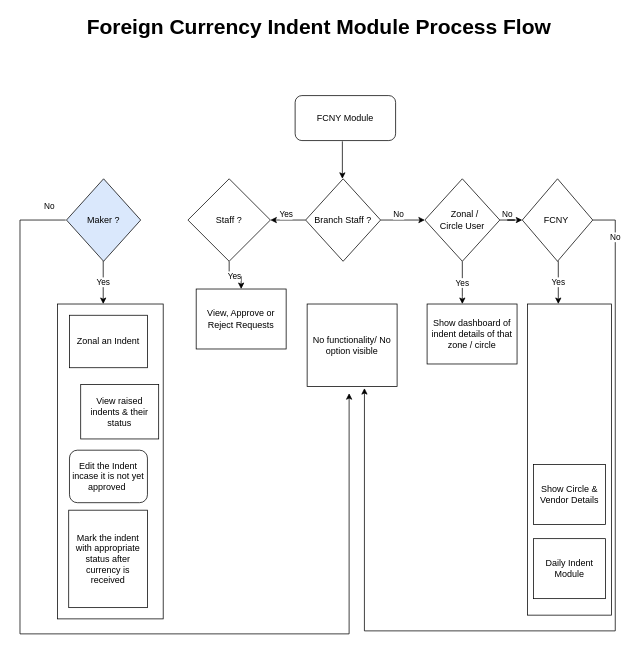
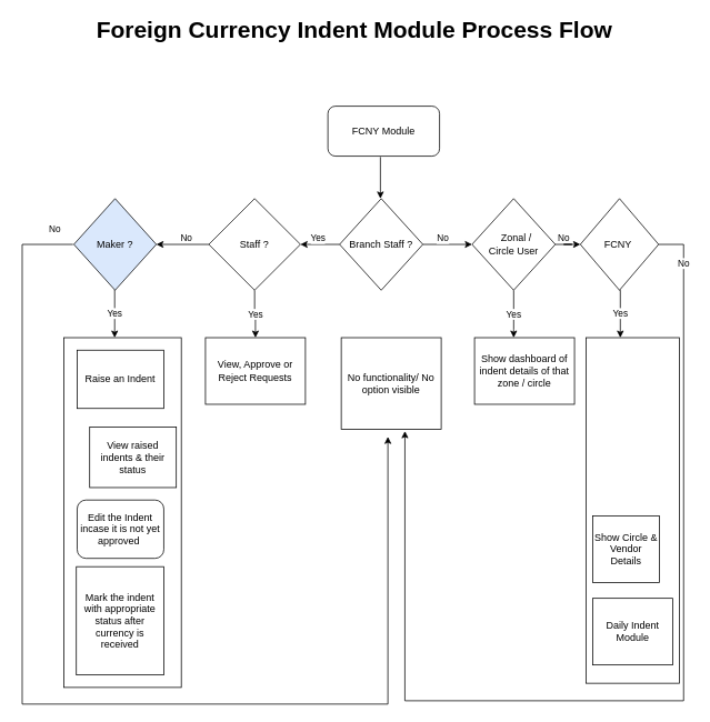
  <mxCell id="0" />
  <mxCell id="1" parent="0" />
  <mxCell id="2" value="FCNY Module" style="rounded=1;whiteSpace=wrap;html=1;fontSize=12;glass=0;strokeWidth=1;shadow=0;" parent="1" vertex="1"><mxGeometry x="393" y="127" width="134" height="60" as="geometry" /></mxCell>
  <mxCell id="3" value="" style="edgeStyle=orthogonalEdgeStyle;rounded=0;orthogonalLoop=1;jettySize=auto;html=1;" parent="1" edge="1"><mxGeometry relative="1" as="geometry"><mxPoint x="460" y="141" as="sourcePoint" /></mxGeometry></mxCell>
  <mxCell id="4" value="No" style="edgeLabel;html=1;align=center;verticalAlign=middle;resizable=0;points=[];" parent="3" vertex="1" connectable="0"><mxGeometry x="-0.287" y="-1" relative="1" as="geometry"><mxPoint y="-21" as="offset" /></mxGeometry></mxCell>
  <mxCell id="5" value="" style="endArrow=classic;html=1;rounded=0;" parent="1" edge="1"><mxGeometry width="50" height="50" relative="1" as="geometry"><mxPoint x="456" y="188" as="sourcePoint" /><mxPoint x="456" y="238" as="targetPoint" /></mxGeometry></mxCell>
  <mxCell id="6" value="" style="edgeStyle=orthogonalEdgeStyle;rounded=0;orthogonalLoop=1;jettySize=auto;html=1;entryX=0;entryY=0.5;entryDx=0;entryDy=0;" parent="1" source="10" target="19" edge="1"><mxGeometry relative="1" as="geometry"><mxPoint x="526" y="293" as="targetPoint" /></mxGeometry></mxCell>
  <mxCell id="7" value="No" style="edgeLabel;html=1;align=center;verticalAlign=middle;resizable=0;points=[];" parent="6" vertex="1" connectable="0"><mxGeometry x="-0.26" y="1" relative="1" as="geometry"><mxPoint x="1" y="-7" as="offset" /></mxGeometry></mxCell>
  <mxCell id="8" value="" style="edgeStyle=orthogonalEdgeStyle;rounded=0;orthogonalLoop=1;jettySize=auto;html=1;" parent="1" source="10" target="16" edge="1"><mxGeometry relative="1" as="geometry" /></mxCell>
  <mxCell id="9" value="Yes" style="edgeLabel;html=1;align=center;verticalAlign=middle;resizable=0;points=[];" parent="8" vertex="1" connectable="0"><mxGeometry x="-0.562" y="1" relative="1" as="geometry"><mxPoint x="-17" y="-9" as="offset" /></mxGeometry></mxCell>
  <mxCell id="10" value="Branch Staff ?" style="rhombus;whiteSpace=wrap;html=1;" parent="1" vertex="1"><mxGeometry x="407" y="238" width="100" height="110" as="geometry" /></mxCell>
  <mxCell id="11" value="Yes" style="edgeStyle=orthogonalEdgeStyle;rounded=0;orthogonalLoop=1;jettySize=auto;html=1;exitX=0.5;exitY=1;exitDx=0;exitDy=0;" parent="1" source="13" edge="1"><mxGeometry relative="1" as="geometry"><mxPoint x="744" y="332.787" as="sourcePoint" /><mxPoint x="744" y="405" as="targetPoint" /><Array as="points"><mxPoint x="744" y="348" /></Array></mxGeometry></mxCell>
  <mxCell id="12" value="No" style="edgeStyle=orthogonalEdgeStyle;rounded=0;orthogonalLoop=1;jettySize=auto;html=1;entryX=0.637;entryY=1.02;entryDx=0;entryDy=0;entryPerimeter=0;" parent="1" source="13" target="27" edge="1"><mxGeometry x="-0.914" relative="1" as="geometry"><mxPoint x="460" y="841" as="targetPoint" /><Array as="points"><mxPoint x="820" y="293" /><mxPoint x="820" y="841" /><mxPoint x="485" y="841" /></Array><mxPoint as="offset" /></mxGeometry></mxCell>
  <mxCell id="13" value="FCNY&amp;nbsp;" style="rhombus;whiteSpace=wrap;html=1;" parent="1" vertex="1"><mxGeometry x="696" y="238" width="94" height="110" as="geometry" /></mxCell>
+ <mxCell id="14" value="No" style="edgeStyle=orthogonalEdgeStyle;rounded=0;orthogonalLoop=1;jettySize=auto;html=1;entryX=1;entryY=0.5;entryDx=0;entryDy=0;exitX=0;exitY=0.5;exitDx=0;exitDy=0;" parent="1" source="16" target="30" edge="1"><mxGeometry x="-0.143" y="-8" relative="1" as="geometry"><mxPoint x="186" y="293" as="sourcePoint" /><mxPoint x="116" y="293" as="targetPoint" /><mxPoint as="offset" /></mxGeometry></mxCell>
  <mxCell id="15" value="Yes" style="edgeStyle=orthogonalEdgeStyle;rounded=0;orthogonalLoop=1;jettySize=auto;html=1;" parent="1" source="16" target="21" edge="1"><mxGeometry relative="1" as="geometry" /></mxCell>
  <mxCell id="16" value="Staff ?" style="rhombus;whiteSpace=wrap;html=1;" parent="1" vertex="1"><mxGeometry x="250" y="238" width="110" height="110" as="geometry" /></mxCell>
  <mxCell id="17" value="No" style="edgeStyle=orthogonalEdgeStyle;rounded=0;orthogonalLoop=1;jettySize=auto;html=1;" parent="1" source="19" target="13" edge="1"><mxGeometry x="0.2" y="8" relative="1" as="geometry"><mxPoint as="offset" /></mxGeometry></mxCell>
  <mxCell id="18" value="Yes" style="edgeStyle=orthogonalEdgeStyle;rounded=0;orthogonalLoop=1;jettySize=auto;html=1;" parent="1" source="19" target="20" edge="1"><mxGeometry relative="1" as="geometry"><Array as="points"><mxPoint x="616" y="395" /><mxPoint x="616" y="395" /></Array></mxGeometry></mxCell>
  <mxCell id="19" value="&lt;div&gt;&amp;nbsp; Zonal / Circle&lt;span style=&quot;background-color: initial;&quot;&gt;&amp;nbsp;User&lt;/span&gt;&lt;/div&gt;" style="rhombus;whiteSpace=wrap;html=1;" parent="1" vertex="1"><mxGeometry x="566" y="238" width="100" height="110" as="geometry" /></mxCell>
  <mxCell id="20" value="Show dashboard of indent details of that zone / circle" style="whiteSpace=wrap;html=1;" parent="1" vertex="1"><mxGeometry x="569" y="405" width="120" height="80" as="geometry" /></mxCell>
- <mxCell id="21" value="View, Approve or Reject Requests" style="whiteSpace=wrap;html=1;" parent="1" vertex="1"><mxGeometry x="261" y="385" width="120" height="80" as="geometry" /></mxCell>
+ <mxCell id="21" value="View, Approve or Reject Requests" style="whiteSpace=wrap;html=1;" parent="1" vertex="1"><mxGeometry x="246" y="405" width="120" height="80" as="geometry" /></mxCell>
  <mxCell id="22" value="" style="whiteSpace=wrap;html=1;" parent="1" vertex="1"><mxGeometry x="76" y="405" width="141" height="420" as="geometry" /></mxCell>
  <mxCell id="23" value="View raised indents &amp;amp; their status" style="rounded=0;whiteSpace=wrap;html=1;" parent="1" vertex="1"><mxGeometry x="107" y="512.5" width="104" height="72.5" as="geometry" /></mxCell>
  <mxCell id="24" value="Edit the Indent incase it is not yet approved&amp;nbsp;" style="whiteSpace=wrap;html=1;rounded=1;" parent="1" vertex="1"><mxGeometry x="92" y="600" width="104" height="70" as="geometry" /></mxCell>
  <mxCell id="25" value="&lt;font style=&quot;font-size: 28px;&quot;&gt;Foreign Currency Indent Module Process Flow&lt;/font&gt;" style="rounded=0;whiteSpace=wrap;html=1;fontStyle=1;align=center;strokeColor=none;" parent="1" vertex="1"><mxGeometry x="20" y="20" width="810" height="30" as="geometry" /></mxCell>
- <mxCell id="26" value="Zonal an Indent" style="whiteSpace=wrap;html=1;" parent="1" vertex="1"><mxGeometry x="92" y="420" width="104" height="70" as="geometry" /></mxCell>
+ <mxCell id="26" value="Raise an Indent" style="whiteSpace=wrap;html=1;" parent="1" vertex="1"><mxGeometry x="92" y="420" width="104" height="70" as="geometry" /></mxCell>
  <mxCell id="27" value="No functionality/ No option visible" style="whiteSpace=wrap;html=1;" parent="1" vertex="1"><mxGeometry x="409" y="405" width="120" height="110" as="geometry" /></mxCell>
  <mxCell id="28" value="Yes" style="edgeStyle=orthogonalEdgeStyle;rounded=0;orthogonalLoop=1;jettySize=auto;html=1;" parent="1" edge="1"><mxGeometry relative="1" as="geometry"><mxPoint x="137" y="347.444" as="sourcePoint" /><mxPoint x="137" y="405" as="targetPoint" /><Array as="points"><mxPoint x="137" y="365" /><mxPoint x="137" y="365" /></Array></mxGeometry></mxCell>
  <mxCell id="29" value="No" style="edgeStyle=orthogonalEdgeStyle;rounded=0;orthogonalLoop=1;jettySize=auto;html=1;" parent="1" edge="1"><mxGeometry x="-0.968" y="-18" relative="1" as="geometry"><mxPoint x="87" y="293" as="sourcePoint" /><mxPoint x="465" y="524" as="targetPoint" /><Array as="points"><mxPoint x="26" y="293" /><mxPoint x="26" y="845" /><mxPoint x="465" y="845" /></Array><mxPoint as="offset" /></mxGeometry></mxCell>
  <mxCell id="30" value="Maker ?" style="rhombus;whiteSpace=wrap;html=1;fillColor=#dae8fc;" parent="1" vertex="1"><mxGeometry x="88" y="238" width="99" height="110" as="geometry" /></mxCell>
  <mxCell id="31" value="Mark the indent with appropriate status after currency is received" style="whiteSpace=wrap;html=1;" parent="1" vertex="1"><mxGeometry x="91" y="680" width="105" height="130" as="geometry" /></mxCell>
  <mxCell id="32" value="" style="whiteSpace=wrap;html=1;" vertex="1" parent="1"><mxGeometry x="703" y="405" width="112" height="415" as="geometry" /></mxCell>
- <mxCell id="33" value="Show Circle &amp;amp; Vendor Details" style="whiteSpace=wrap;html=1;" vertex="1" parent="1"><mxGeometry x="711" y="619" width="96" height="80" as="geometry" /></mxCell>
+ <mxCell id="33" value="Show Circle &amp;amp; Vendor Details" style="whiteSpace=wrap;html=1;" vertex="1" parent="1"><mxGeometry x="711" y="619" width="80" height="80" as="geometry" /></mxCell>
  <mxCell id="34" value="Daily Indent Module" style="whiteSpace=wrap;html=1;" vertex="1" parent="1"><mxGeometry x="711" y="718" width="96" height="80" as="geometry" /></mxCell>
